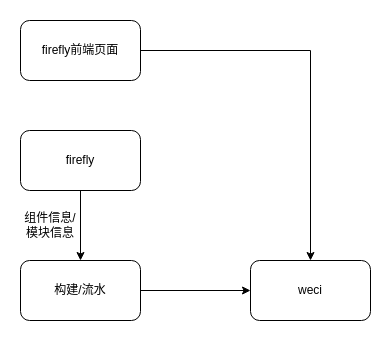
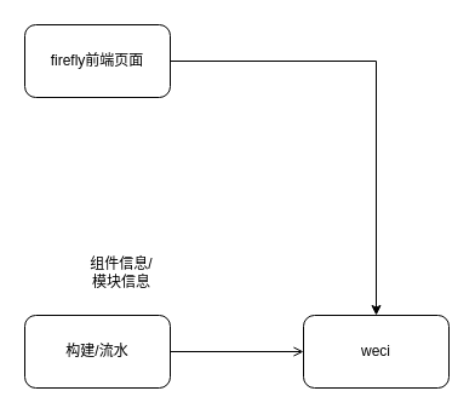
  <mxCell id="0" />
  <mxCell id="1" parent="0" />
- <mxCell id="2" value="" style="edgeStyle=orthogonalEdgeStyle;rounded=0;orthogonalLoop=1;jettySize=auto;html=1;" edge="1" parent="1" source="3" target="5"><mxGeometry relative="1" as="geometry" /></mxCell>
- <mxCell id="3" value="firefly" style="rounded=1;whiteSpace=wrap;html=1;" vertex="1" parent="1"><mxGeometry x="20" y="130" width="120" height="60" as="geometry" /></mxCell>
- <mxCell id="4" value="" style="edgeStyle=orthogonalEdgeStyle;rounded=0;orthogonalLoop=1;jettySize=auto;html=1;" edge="1" parent="1" source="5" target="6"><mxGeometry relative="1" as="geometry" /></mxCell>
+ <mxCell id="4" value="" style="edgeStyle=orthogonalEdgeStyle;rounded=0;orthogonalLoop=1;jettySize=auto;html=1;endArrow=open;" edge="1" parent="1" source="5" target="6"><mxGeometry relative="1" as="geometry" /></mxCell>
  <mxCell id="5" value="构建/流水" style="rounded=1;whiteSpace=wrap;html=1;" vertex="1" parent="1"><mxGeometry x="20" y="260" width="120" height="60" as="geometry" /></mxCell>
  <mxCell id="6" value="weci" style="rounded=1;whiteSpace=wrap;html=1;" vertex="1" parent="1"><mxGeometry x="250" y="260" width="120" height="60" as="geometry" /></mxCell>
- <mxCell id="7" value="组件信息/模块信息" style="text;html=1;strokeColor=none;fillColor=none;align=center;verticalAlign=middle;whiteSpace=wrap;rounded=0;" vertex="1" parent="1"><mxGeometry x="20" y="210" width="60" height="30" as="geometry" /></mxCell>
+ <mxCell id="7" value="组件信息/模块信息" style="text;html=1;strokeColor=none;fillColor=none;align=center;verticalAlign=middle;whiteSpace=wrap;rounded=0;" vertex="1" parent="1"><mxGeometry x="70" y="210" width="60" height="30" as="geometry" /></mxCell>
  <mxCell id="8" value="" style="edgeStyle=orthogonalEdgeStyle;rounded=0;orthogonalLoop=1;jettySize=auto;html=1;" edge="1" parent="1" source="9" target="6"><mxGeometry relative="1" as="geometry" /></mxCell>
  <mxCell id="9" value="firefly前端页面" style="rounded=1;whiteSpace=wrap;html=1;" vertex="1" parent="1"><mxGeometry x="20" y="20" width="120" height="60" as="geometry" /></mxCell>
